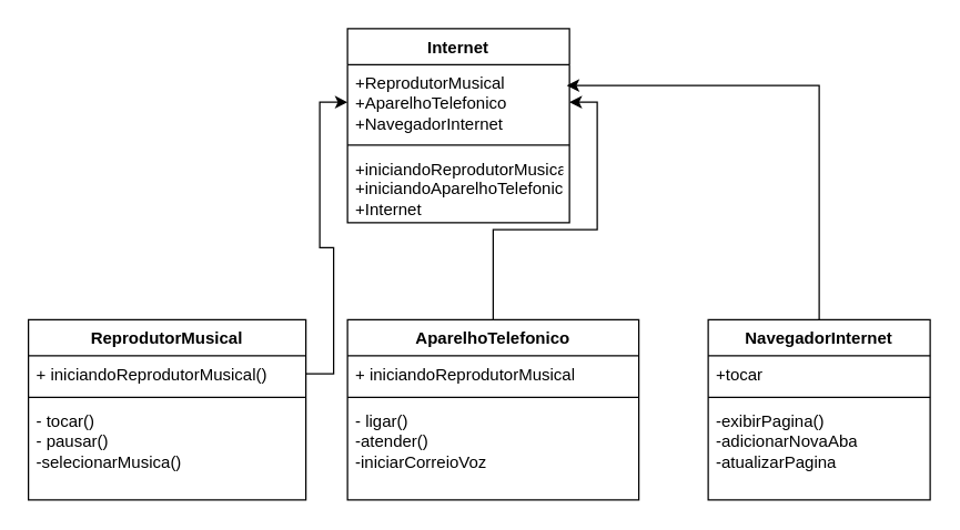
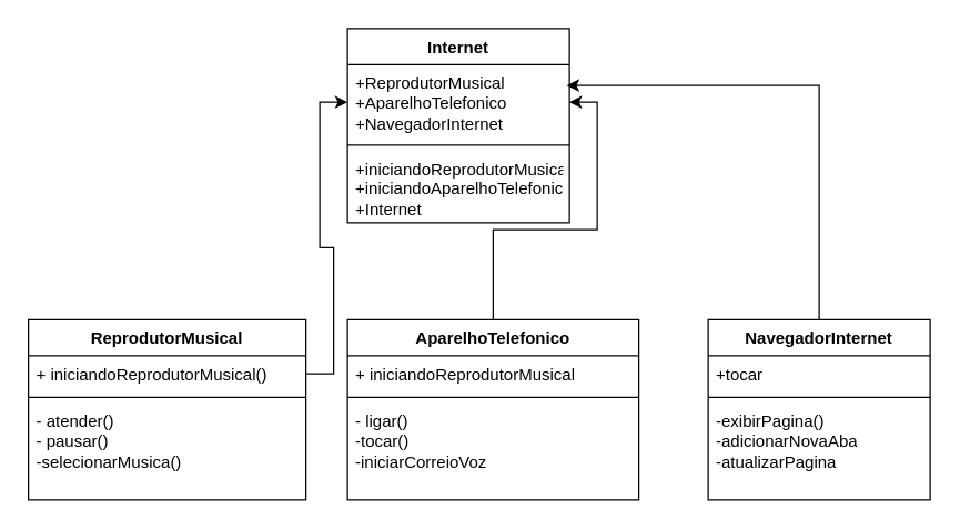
  <mxCell id="0" />
  <mxCell id="1" parent="0" />
  <mxCell id="2" value="Internet" style="swimlane;fontStyle=1;align=center;verticalAlign=top;childLayout=stackLayout;horizontal=1;startSize=26;horizontalStack=0;resizeParent=1;resizeParentMax=0;resizeLast=0;collapsible=1;marginBottom=0;whiteSpace=wrap;html=1;" vertex="1" parent="1"><mxGeometry x="250" y="20" width="160" height="140" as="geometry" /></mxCell>
  <mxCell id="3" value="+&lt;span style=&quot;background-color: initial;&quot;&gt;ReprodutorMusical&lt;/span&gt;&lt;div&gt;+AparelhoTelefonico&lt;/div&gt;&lt;div&gt;+NavegadorInternet&lt;/div&gt;&lt;div&gt;&lt;br&gt;&lt;div&gt;&lt;div&gt;&lt;br&gt;&lt;/div&gt;&lt;/div&gt;&lt;/div&gt;" style="text;strokeColor=none;fillColor=none;align=left;verticalAlign=top;spacingLeft=4;spacingRight=4;overflow=hidden;rotatable=0;points=[[0,0.5],[1,0.5]];portConstraint=eastwest;whiteSpace=wrap;html=1;" vertex="1" parent="2"><mxGeometry y="26" width="160" height="54" as="geometry" /></mxCell>
  <mxCell id="4" value="" style="line;strokeWidth=1;fillColor=none;align=left;verticalAlign=middle;spacingTop=-1;spacingLeft=3;spacingRight=3;rotatable=0;labelPosition=right;points=[];portConstraint=eastwest;strokeColor=inherit;" vertex="1" parent="2"><mxGeometry y="80" width="160" height="8" as="geometry" /></mxCell>
  <mxCell id="5" value="+iniciandoReprodutorMusical&lt;div&gt;+iniciandoAparelhoTelefonico&lt;/div&gt;&lt;div&gt;+Internet&lt;/div&gt;" style="text;strokeColor=none;fillColor=none;align=left;verticalAlign=top;spacingLeft=4;spacingRight=4;overflow=hidden;rotatable=0;points=[[0,0.5],[1,0.5]];portConstraint=eastwest;whiteSpace=wrap;html=1;" vertex="1" parent="2"><mxGeometry y="88" width="160" height="52" as="geometry" /></mxCell>
  <mxCell id="6" value="ReprodutorMusical" style="swimlane;fontStyle=1;align=center;verticalAlign=top;childLayout=stackLayout;horizontal=1;startSize=26;horizontalStack=0;resizeParent=1;resizeParentMax=0;resizeLast=0;collapsible=1;marginBottom=0;whiteSpace=wrap;html=1;" vertex="1" parent="1"><mxGeometry x="20" y="230" width="200" height="130" as="geometry" /></mxCell>
  <mxCell id="7" value="+ iniciandoReprodutorMusical()" style="text;strokeColor=none;fillColor=none;align=left;verticalAlign=top;spacingLeft=4;spacingRight=4;overflow=hidden;rotatable=0;points=[[0,0.5],[1,0.5]];portConstraint=eastwest;whiteSpace=wrap;html=1;" vertex="1" parent="6"><mxGeometry y="26" width="200" height="26" as="geometry" /></mxCell>
  <mxCell id="8" value="" style="line;strokeWidth=1;fillColor=none;align=left;verticalAlign=middle;spacingTop=-1;spacingLeft=3;spacingRight=3;rotatable=0;labelPosition=right;points=[];portConstraint=eastwest;strokeColor=inherit;" vertex="1" parent="6"><mxGeometry y="52" width="200" height="8" as="geometry" /></mxCell>
- <mxCell id="9" value="- tocar()&lt;div&gt;- pausar()&lt;/div&gt;&lt;div&gt;-selecionarMusica()&lt;/div&gt;&lt;div&gt;&lt;br&gt;&lt;/div&gt;" style="text;strokeColor=none;fillColor=none;align=left;verticalAlign=top;spacingLeft=4;spacingRight=4;overflow=hidden;rotatable=0;points=[[0,0.5],[1,0.5]];portConstraint=eastwest;whiteSpace=wrap;html=1;" vertex="1" parent="6"><mxGeometry y="60" width="200" height="70" as="geometry" /></mxCell>
+ <mxCell id="9" value="- atender()&lt;div&gt;- pausar()&lt;/div&gt;&lt;div&gt;-selecionarMusica()&lt;/div&gt;&lt;div&gt;&lt;br&gt;&lt;/div&gt;" style="text;strokeColor=none;fillColor=none;align=left;verticalAlign=top;spacingLeft=4;spacingRight=4;overflow=hidden;rotatable=0;points=[[0,0.5],[1,0.5]];portConstraint=eastwest;whiteSpace=wrap;html=1;" vertex="1" parent="6"><mxGeometry y="60" width="200" height="70" as="geometry" /></mxCell>
  <mxCell id="10" style="edgeStyle=orthogonalEdgeStyle;rounded=0;orthogonalLoop=1;jettySize=auto;html=1;entryX=1;entryY=0.5;entryDx=0;entryDy=0;" edge="1" parent="1" source="11" target="3"><mxGeometry relative="1" as="geometry" /></mxCell>
  <mxCell id="11" value="AparelhoTelefonico" style="swimlane;fontStyle=1;align=center;verticalAlign=top;childLayout=stackLayout;horizontal=1;startSize=26;horizontalStack=0;resizeParent=1;resizeParentMax=0;resizeLast=0;collapsible=1;marginBottom=0;whiteSpace=wrap;html=1;" vertex="1" parent="1"><mxGeometry x="250" y="230" width="210" height="130" as="geometry" /></mxCell>
  <mxCell id="12" value="+ iniciandoReprodutorMusical" style="text;strokeColor=none;fillColor=none;align=left;verticalAlign=top;spacingLeft=4;spacingRight=4;overflow=hidden;rotatable=0;points=[[0,0.5],[1,0.5]];portConstraint=eastwest;whiteSpace=wrap;html=1;" vertex="1" parent="11"><mxGeometry y="26" width="210" height="26" as="geometry" /></mxCell>
  <mxCell id="13" value="" style="line;strokeWidth=1;fillColor=none;align=left;verticalAlign=middle;spacingTop=-1;spacingLeft=3;spacingRight=3;rotatable=0;labelPosition=right;points=[];portConstraint=eastwest;strokeColor=inherit;" vertex="1" parent="11"><mxGeometry y="52" width="210" height="8" as="geometry" /></mxCell>
- <mxCell id="14" value="- ligar()&lt;div&gt;-atender()&lt;/div&gt;&lt;div&gt;-iniciarCorreioVoz&lt;/div&gt;&lt;div&gt;&lt;br&gt;&lt;/div&gt;" style="text;strokeColor=none;fillColor=none;align=left;verticalAlign=top;spacingLeft=4;spacingRight=4;overflow=hidden;rotatable=0;points=[[0,0.5],[1,0.5]];portConstraint=eastwest;whiteSpace=wrap;html=1;" vertex="1" parent="11"><mxGeometry y="60" width="210" height="70" as="geometry" /></mxCell>
+ <mxCell id="14" value="- ligar()&lt;div&gt;-tocar()&lt;/div&gt;&lt;div&gt;-iniciarCorreioVoz&lt;/div&gt;&lt;div&gt;&lt;br&gt;&lt;/div&gt;" style="text;strokeColor=none;fillColor=none;align=left;verticalAlign=top;spacingLeft=4;spacingRight=4;overflow=hidden;rotatable=0;points=[[0,0.5],[1,0.5]];portConstraint=eastwest;whiteSpace=wrap;html=1;" vertex="1" parent="11"><mxGeometry y="60" width="210" height="70" as="geometry" /></mxCell>
  <mxCell id="15" value="NavegadorInternet" style="swimlane;fontStyle=1;align=center;verticalAlign=top;childLayout=stackLayout;horizontal=1;startSize=26;horizontalStack=0;resizeParent=1;resizeParentMax=0;resizeLast=0;collapsible=1;marginBottom=0;whiteSpace=wrap;html=1;" vertex="1" parent="1"><mxGeometry x="510" y="230" width="160" height="130" as="geometry" /></mxCell>
  <mxCell id="16" value="+tocar" style="text;strokeColor=none;fillColor=none;align=left;verticalAlign=top;spacingLeft=4;spacingRight=4;overflow=hidden;rotatable=0;points=[[0,0.5],[1,0.5]];portConstraint=eastwest;whiteSpace=wrap;html=1;" vertex="1" parent="15"><mxGeometry y="26" width="160" height="26" as="geometry" /></mxCell>
  <mxCell id="17" value="" style="line;strokeWidth=1;fillColor=none;align=left;verticalAlign=middle;spacingTop=-1;spacingLeft=3;spacingRight=3;rotatable=0;labelPosition=right;points=[];portConstraint=eastwest;strokeColor=inherit;" vertex="1" parent="15"><mxGeometry y="52" width="160" height="8" as="geometry" /></mxCell>
  <mxCell id="18" value="-exibirPagina()&lt;div&gt;-adicionarNovaAba&lt;/div&gt;&lt;div&gt;-atualizarPagina&lt;/div&gt;" style="text;strokeColor=none;fillColor=none;align=left;verticalAlign=top;spacingLeft=4;spacingRight=4;overflow=hidden;rotatable=0;points=[[0,0.5],[1,0.5]];portConstraint=eastwest;whiteSpace=wrap;html=1;" vertex="1" parent="15"><mxGeometry y="60" width="160" height="70" as="geometry" /></mxCell>
  <mxCell id="19" style="edgeStyle=orthogonalEdgeStyle;rounded=0;orthogonalLoop=1;jettySize=auto;html=1;entryX=0;entryY=0.5;entryDx=0;entryDy=0;" edge="1" parent="1" source="7" target="3"><mxGeometry relative="1" as="geometry" /></mxCell>
  <mxCell id="20" style="edgeStyle=orthogonalEdgeStyle;rounded=0;orthogonalLoop=1;jettySize=auto;html=1;entryX=0.988;entryY=0.278;entryDx=0;entryDy=0;entryPerimeter=0;" edge="1" parent="1" source="15" target="3"><mxGeometry relative="1" as="geometry" /></mxCell>
